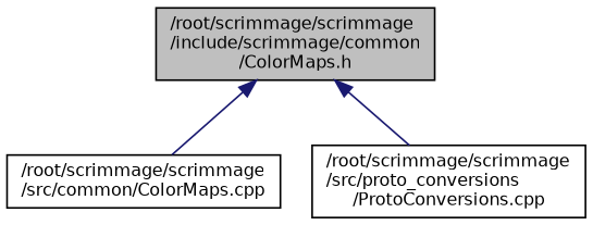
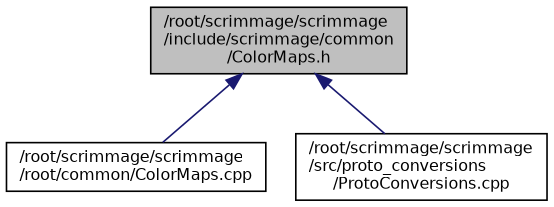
  digraph {
    node [color=black fillcolor=white fontname=Helvetica fontsize=10 shape=record style=filled]
    edge [color=midnightblue dir=back fontname=Helvetica fontsize=10 labelfontname=Helvetica labelfontsize=10 style=solid]
    n1 [fillcolor=grey75 fontcolor=black height=0.2 label="/root/scrimmage/scrimmage\l/include/scrimmage/common\l/ColorMaps.h" width=0.4]
-   n2 [height=0.2 label="/root/scrimmage/scrimmage\l/src/common/ColorMaps.cpp" width=0.4]
+   n2 [height=0.2 label="/root/scrimmage/scrimmage\l/root/common/ColorMaps.cpp" width=0.4]
    n3 [height=0.2 label="/root/scrimmage/scrimmage\l/src/proto_conversions\l/ProtoConversions.cpp" width=0.4]
    n1 -> n2
    n1 -> n3
  }
